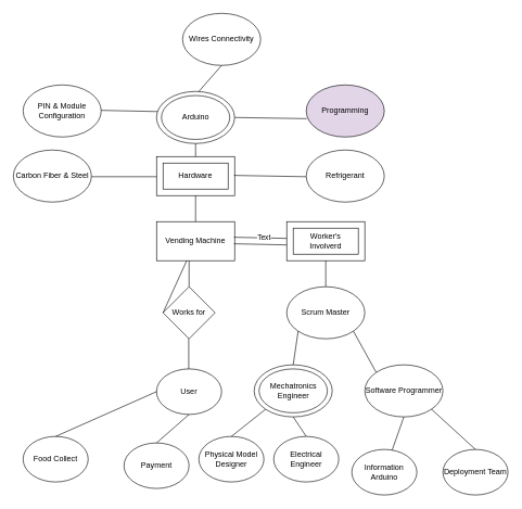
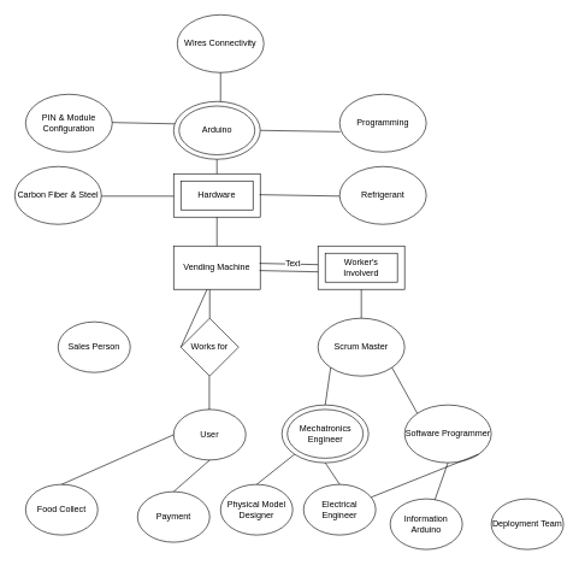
  <mxCell id="0" />
  <mxCell id="1" parent="0" />
  <mxCell id="2" value="Vending Machine" style="rounded=0;whiteSpace=wrap;html=1;" vertex="1" parent="1"><mxGeometry x="240" y="340" width="120" height="60" as="geometry" /></mxCell>
  <mxCell id="3" value="" style="endArrow=none;html=1;rounded=0;entryX=0.5;entryY=0;entryDx=0;entryDy=0;exitX=0.5;exitY=1;exitDx=0;exitDy=0;" edge="1" parent="1" target="2"><mxGeometry width="50" height="50" relative="1" as="geometry"><mxPoint x="300" y="290" as="sourcePoint" /><mxPoint x="331" y="322" as="targetPoint" /></mxGeometry></mxCell>
  <mxCell id="4" value="" style="endArrow=none;html=1;rounded=0;entryX=0.008;entryY=0.648;entryDx=0;entryDy=0;entryPerimeter=0;exitX=1;exitY=0.5;exitDx=0;exitDy=0;" edge="1" parent="1"><mxGeometry width="50" height="50" relative="1" as="geometry"><mxPoint x="359" y="364.01" as="sourcePoint" /><mxPoint x="450" y="366.01" as="targetPoint" /></mxGeometry></mxCell>
  <mxCell id="5" value="Text" style="edgeLabel;html=1;align=center;verticalAlign=middle;resizable=0;points=[];" vertex="1" connectable="0" parent="4"><mxGeometry x="-0.011" y="1" relative="1" as="geometry"><mxPoint as="offset" /></mxGeometry></mxCell>
  <mxCell id="6" value="" style="endArrow=none;html=1;rounded=0;entryX=0.008;entryY=0.648;entryDx=0;entryDy=0;entryPerimeter=0;exitX=1;exitY=0.5;exitDx=0;exitDy=0;" edge="1" parent="1"><mxGeometry width="50" height="50" relative="1" as="geometry"><mxPoint x="359" y="374.01" as="sourcePoint" /><mxPoint x="450" y="376.01" as="targetPoint" /></mxGeometry></mxCell>
  <mxCell id="7" value="" style="rounded=0;whiteSpace=wrap;html=1;" vertex="1" parent="1"><mxGeometry x="240" y="240" width="120" height="60" as="geometry" /></mxCell>
  <mxCell id="8" value="Hardware" style="rounded=0;whiteSpace=wrap;html=1;" vertex="1" parent="1"><mxGeometry x="250" y="250" width="100" height="40" as="geometry" /></mxCell>
  <mxCell id="9" value="" style="rounded=0;whiteSpace=wrap;html=1;" vertex="1" parent="1"><mxGeometry x="440" y="340" width="120" height="60" as="geometry" /></mxCell>
  <mxCell id="10" value="Worker's Involverd" style="rounded=0;whiteSpace=wrap;html=1;" vertex="1" parent="1"><mxGeometry x="450" y="350" width="100" height="40" as="geometry" /></mxCell>
  <mxCell id="11" value="Scrum Master" style="ellipse;whiteSpace=wrap;html=1;" vertex="1" parent="1"><mxGeometry x="440" y="440" width="120" height="80" as="geometry" /></mxCell>
  <mxCell id="12" value="" style="ellipse;whiteSpace=wrap;html=1;" vertex="1" parent="1"><mxGeometry x="390" y="560" width="120" height="80" as="geometry" /></mxCell>
  <mxCell id="13" value="" style="endArrow=none;html=1;rounded=0;entryX=0.5;entryY=0;entryDx=0;entryDy=0;exitX=0.5;exitY=1;exitDx=0;exitDy=0;" edge="1" parent="1" source="9" target="11"><mxGeometry width="50" height="50" relative="1" as="geometry"><mxPoint x="440" y="420" as="sourcePoint" /><mxPoint x="531" y="422" as="targetPoint" /></mxGeometry></mxCell>
  <mxCell id="14" value="" style="endArrow=none;html=1;rounded=0;entryX=0.5;entryY=0;entryDx=0;entryDy=0;exitX=0;exitY=1;exitDx=0;exitDy=0;" edge="1" parent="1" source="11" target="12"><mxGeometry width="50" height="50" relative="1" as="geometry"><mxPoint x="520" y="430" as="sourcePoint" /><mxPoint x="611" y="432" as="targetPoint" /></mxGeometry></mxCell>
  <mxCell id="15" value="Mechatronics Engineer" style="ellipse;whiteSpace=wrap;html=1;" vertex="1" parent="1"><mxGeometry x="397.5" y="566.25" width="105" height="67.5" as="geometry" /></mxCell>
- <mxCell id="16" value="Programming" style="ellipse;whiteSpace=wrap;html=1;fillColor=#e1d5e7;" vertex="1" parent="1"><mxGeometry x="470" y="130" width="120" height="80" as="geometry" /></mxCell>
+ <mxCell id="16" value="Programming" style="ellipse;whiteSpace=wrap;html=1;" vertex="1" parent="1"><mxGeometry x="470" y="130" width="120" height="80" as="geometry" /></mxCell>
  <mxCell id="17" value="" style="endArrow=none;html=1;rounded=0;entryX=0.008;entryY=0.648;entryDx=0;entryDy=0;entryPerimeter=0;exitX=1;exitY=0.5;exitDx=0;exitDy=0;" edge="1" parent="1" source="22" target="16"><mxGeometry width="50" height="50" relative="1" as="geometry"><mxPoint x="365" y="170" as="sourcePoint" /><mxPoint x="335" y="260" as="targetPoint" /></mxGeometry></mxCell>
- <mxCell id="18" value="Wires Connectivity" style="ellipse;whiteSpace=wrap;html=1;" vertex="1" parent="1"><mxGeometry x="280" y="20" width="120" height="80" as="geometry" /></mxCell>
+ <mxCell id="18" value="Wires Connectivity" style="ellipse;whiteSpace=wrap;html=1;" vertex="1" parent="1"><mxGeometry x="245" y="20" width="120" height="80" as="geometry" /></mxCell>
  <mxCell id="19" value="" style="endArrow=none;html=1;rounded=0;entryX=0.5;entryY=1;entryDx=0;entryDy=0;exitX=0.5;exitY=0;exitDx=0;exitDy=0;" edge="1" parent="1" target="18"><mxGeometry width="50" height="50" relative="1" as="geometry"><mxPoint x="305" y="140" as="sourcePoint" /><mxPoint x="350.5" y="112" as="targetPoint" /></mxGeometry></mxCell>
  <mxCell id="20" value="" style="endArrow=none;html=1;rounded=0;entryX=0.008;entryY=0.648;entryDx=0;entryDy=0;entryPerimeter=0;exitX=1;exitY=0.5;exitDx=0;exitDy=0;" edge="1" parent="1"><mxGeometry width="50" height="50" relative="1" as="geometry"><mxPoint x="154" y="169" as="sourcePoint" /><mxPoint x="245" y="171" as="targetPoint" /></mxGeometry></mxCell>
  <mxCell id="21" value="PIN &amp;amp; Module Configuration" style="ellipse;whiteSpace=wrap;html=1;" vertex="1" parent="1"><mxGeometry x="35" y="130" width="120" height="80" as="geometry" /></mxCell>
  <mxCell id="22" value="" style="ellipse;whiteSpace=wrap;html=1;" vertex="1" parent="1"><mxGeometry x="240" y="140" width="120" height="80" as="geometry" /></mxCell>
  <mxCell id="23" value="Arduino" style="ellipse;whiteSpace=wrap;html=1;" vertex="1" parent="1"><mxGeometry x="247.5" y="146.25" width="105" height="67.5" as="geometry" /></mxCell>
  <mxCell id="24" value="" style="endArrow=none;html=1;rounded=0;entryX=0.5;entryY=0;entryDx=0;entryDy=0;exitX=0.5;exitY=1;exitDx=0;exitDy=0;" edge="1" parent="1" source="22" target="7"><mxGeometry width="50" height="50" relative="1" as="geometry"><mxPoint x="295" y="230" as="sourcePoint" /><mxPoint x="392.5" y="232" as="targetPoint" /></mxGeometry></mxCell>
  <mxCell id="25" value="Carbon Fiber &amp;amp; Steel" style="ellipse;whiteSpace=wrap;html=1;" vertex="1" parent="1"><mxGeometry x="20" y="230" width="120" height="80" as="geometry" /></mxCell>
  <mxCell id="26" value="" style="endArrow=none;html=1;rounded=0;entryX=0.008;entryY=0.648;entryDx=0;entryDy=0;entryPerimeter=0;" edge="1" parent="1"><mxGeometry width="50" height="50" relative="1" as="geometry"><mxPoint x="140" y="271" as="sourcePoint" /><mxPoint x="240" y="271" as="targetPoint" /></mxGeometry></mxCell>
  <mxCell id="27" value="" style="endArrow=none;html=1;rounded=0;entryX=0.008;entryY=0.648;entryDx=0;entryDy=0;entryPerimeter=0;exitX=1;exitY=0.5;exitDx=0;exitDy=0;" edge="1" parent="1"><mxGeometry width="50" height="50" relative="1" as="geometry"><mxPoint x="359" y="269" as="sourcePoint" /><mxPoint x="470" y="271" as="targetPoint" /></mxGeometry></mxCell>
  <mxCell id="28" value="Refrigerant" style="ellipse;whiteSpace=wrap;html=1;" vertex="1" parent="1"><mxGeometry x="470" y="230" width="120" height="80" as="geometry" /></mxCell>
  <mxCell id="29" value="Physical Model Designer" style="ellipse;whiteSpace=wrap;html=1;" vertex="1" parent="1"><mxGeometry x="305" y="670" width="100" height="70" as="geometry" /></mxCell>
  <mxCell id="30" value="Software Programmer" style="ellipse;whiteSpace=wrap;html=1;" vertex="1" parent="1"><mxGeometry x="560" y="560" width="120" height="80" as="geometry" /></mxCell>
  <mxCell id="31" value="" style="endArrow=none;html=1;rounded=0;entryX=0;entryY=0;entryDx=0;entryDy=0;exitX=1;exitY=1;exitDx=0;exitDy=0;" edge="1" parent="1" source="11" target="30"><mxGeometry width="50" height="50" relative="1" as="geometry"><mxPoint x="570" y="387" as="sourcePoint" /><mxPoint x="610" y="390" as="targetPoint" /></mxGeometry></mxCell>
  <mxCell id="32" value="" style="endArrow=none;html=1;rounded=0;entryX=0.5;entryY=0;entryDx=0;entryDy=0;exitX=0;exitY=1;exitDx=0;exitDy=0;" edge="1" parent="1" source="12" target="29"><mxGeometry width="50" height="50" relative="1" as="geometry"><mxPoint x="324" y="608" as="sourcePoint" /><mxPoint x="360" y="672" as="targetPoint" /></mxGeometry></mxCell>
  <mxCell id="33" value="Information Arduino" style="ellipse;whiteSpace=wrap;html=1;" vertex="1" parent="1"><mxGeometry x="540" y="690" width="100" height="70" as="geometry" /></mxCell>
  <mxCell id="34" value="Deployment Team" style="ellipse;whiteSpace=wrap;html=1;" vertex="1" parent="1"><mxGeometry x="680" y="690" width="100" height="70" as="geometry" /></mxCell>
  <mxCell id="35" value="" style="endArrow=none;html=1;rounded=0;exitX=0.5;exitY=1;exitDx=0;exitDy=0;" edge="1" parent="1" source="30" target="33"><mxGeometry width="50" height="50" relative="1" as="geometry"><mxPoint x="552" y="518" as="sourcePoint" /><mxPoint x="588" y="582" as="targetPoint" /></mxGeometry></mxCell>
- <mxCell id="36" value="" style="endArrow=none;html=1;rounded=0;entryX=0.5;entryY=0;entryDx=0;entryDy=0;exitX=1;exitY=1;exitDx=0;exitDy=0;" edge="1" parent="1" source="30" target="34"><mxGeometry width="50" height="50" relative="1" as="geometry"><mxPoint x="562" y="528" as="sourcePoint" /><mxPoint x="598" y="592" as="targetPoint" /></mxGeometry></mxCell>
+ <mxCell id="36" value="" style="endArrow=none;html=1;rounded=0;exitX=1;exitY=1;exitDx=0;exitDy=0;" edge="1" parent="1" source="30" target="44"><mxGeometry width="50" height="50" relative="1" as="geometry"><mxPoint x="562" y="528" as="sourcePoint" /><mxPoint x="598" y="592" as="targetPoint" /></mxGeometry></mxCell>
  <mxCell id="37" value="Works for" style="rhombus;whiteSpace=wrap;html=1;" vertex="1" parent="1"><mxGeometry x="250" y="440" width="80" height="80" as="geometry" /></mxCell>
  <mxCell id="38" value="" style="endArrow=none;html=1;rounded=0;entryX=0.5;entryY=0;entryDx=0;entryDy=0;exitX=1;exitY=1;exitDx=0;exitDy=0;" edge="1" parent="1" target="37"><mxGeometry width="50" height="50" relative="1" as="geometry"><mxPoint x="290" y="400" as="sourcePoint" /><mxPoint x="326" y="464" as="targetPoint" /></mxGeometry></mxCell>
  <mxCell id="39" value="" style="endArrow=none;html=1;rounded=0;exitX=1;exitY=1;exitDx=0;exitDy=0;" edge="1" parent="1"><mxGeometry width="50" height="50" relative="1" as="geometry"><mxPoint x="289.47" y="520" as="sourcePoint" /><mxPoint x="289.47" y="570" as="targetPoint" /></mxGeometry></mxCell>
  <mxCell id="40" value="User" style="ellipse;whiteSpace=wrap;html=1;" vertex="1" parent="1"><mxGeometry x="240" y="566.25" width="100" height="70" as="geometry" /></mxCell>
+ <mxCell id="41" value="Sales Person" style="ellipse;whiteSpace=wrap;html=1;" vertex="1" parent="1"><mxGeometry x="80" y="445" width="100" height="70" as="geometry" /></mxCell>
  <mxCell id="42" value="" style="endArrow=none;html=1;rounded=0;exitX=0;exitY=0.5;exitDx=0;exitDy=0;" edge="1" parent="1" source="37" target="2"><mxGeometry width="50" height="50" relative="1" as="geometry"><mxPoint x="129.47" y="400" as="sourcePoint" /><mxPoint x="129.47" y="450" as="targetPoint" /></mxGeometry></mxCell>
  <mxCell id="43" value="Payment" style="ellipse;whiteSpace=wrap;html=1;" vertex="1" parent="1"><mxGeometry x="190" y="680" width="100" height="70" as="geometry" /></mxCell>
  <mxCell id="44" value="Electrical Engineer" style="ellipse;whiteSpace=wrap;html=1;" vertex="1" parent="1"><mxGeometry x="420" y="670" width="100" height="70" as="geometry" /></mxCell>
  <mxCell id="45" value="" style="endArrow=none;html=1;rounded=0;entryX=0.5;entryY=0;entryDx=0;entryDy=0;exitX=0.5;exitY=1;exitDx=0;exitDy=0;" edge="1" parent="1" source="12" target="44"><mxGeometry width="50" height="50" relative="1" as="geometry"><mxPoint x="418" y="638" as="sourcePoint" /><mxPoint x="365" y="680" as="targetPoint" /></mxGeometry></mxCell>
  <mxCell id="46" value="" style="endArrow=none;html=1;rounded=0;entryX=0.5;entryY=0;entryDx=0;entryDy=0;exitX=0.5;exitY=1;exitDx=0;exitDy=0;" edge="1" parent="1" source="40" target="43"><mxGeometry width="50" height="50" relative="1" as="geometry"><mxPoint x="428" y="648" as="sourcePoint" /><mxPoint x="375" y="690" as="targetPoint" /></mxGeometry></mxCell>
  <mxCell id="47" value="Food Collect" style="ellipse;whiteSpace=wrap;html=1;" vertex="1" parent="1"><mxGeometry x="35" y="670" width="100" height="70" as="geometry" /></mxCell>
  <mxCell id="48" value="" style="endArrow=none;html=1;rounded=0;entryX=0.5;entryY=0;entryDx=0;entryDy=0;exitX=0;exitY=0.5;exitDx=0;exitDy=0;" edge="1" parent="1" source="40" target="47"><mxGeometry width="50" height="50" relative="1" as="geometry"><mxPoint x="140" y="613.75" as="sourcePoint" /><mxPoint x="90" y="633.75" as="targetPoint" /></mxGeometry></mxCell>
